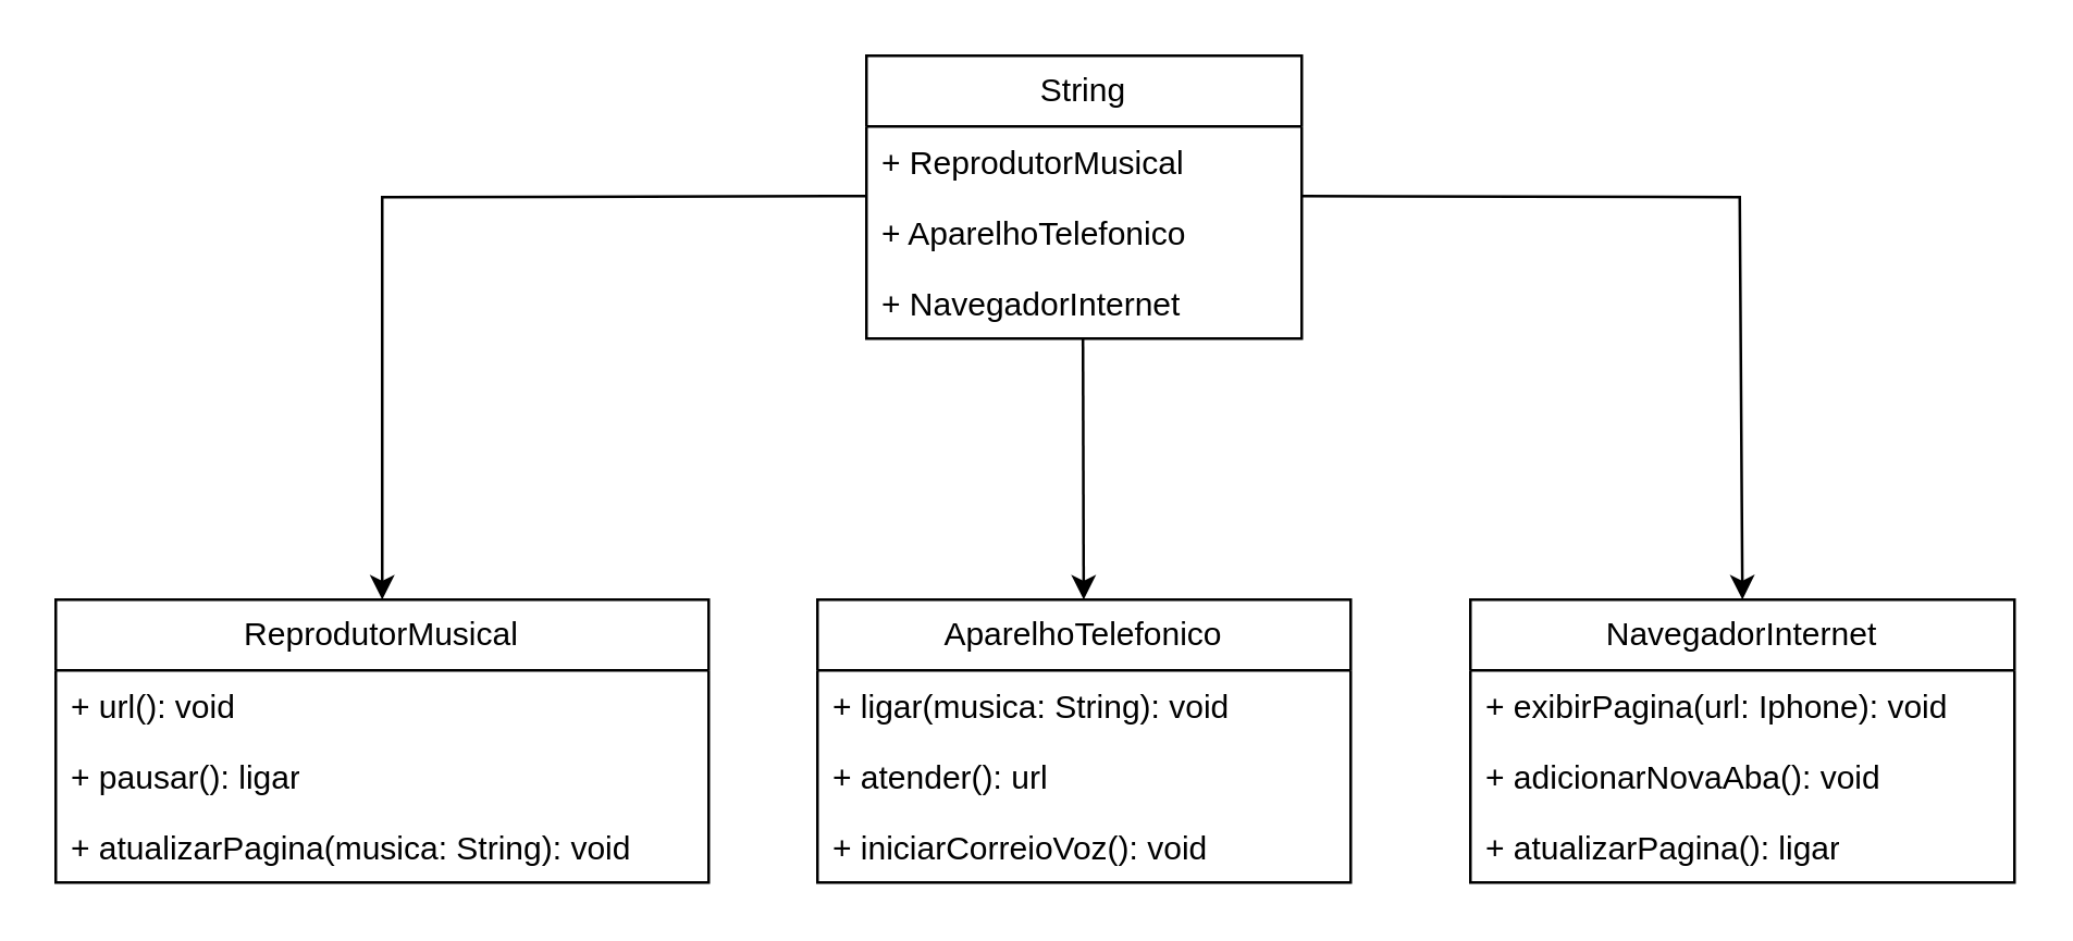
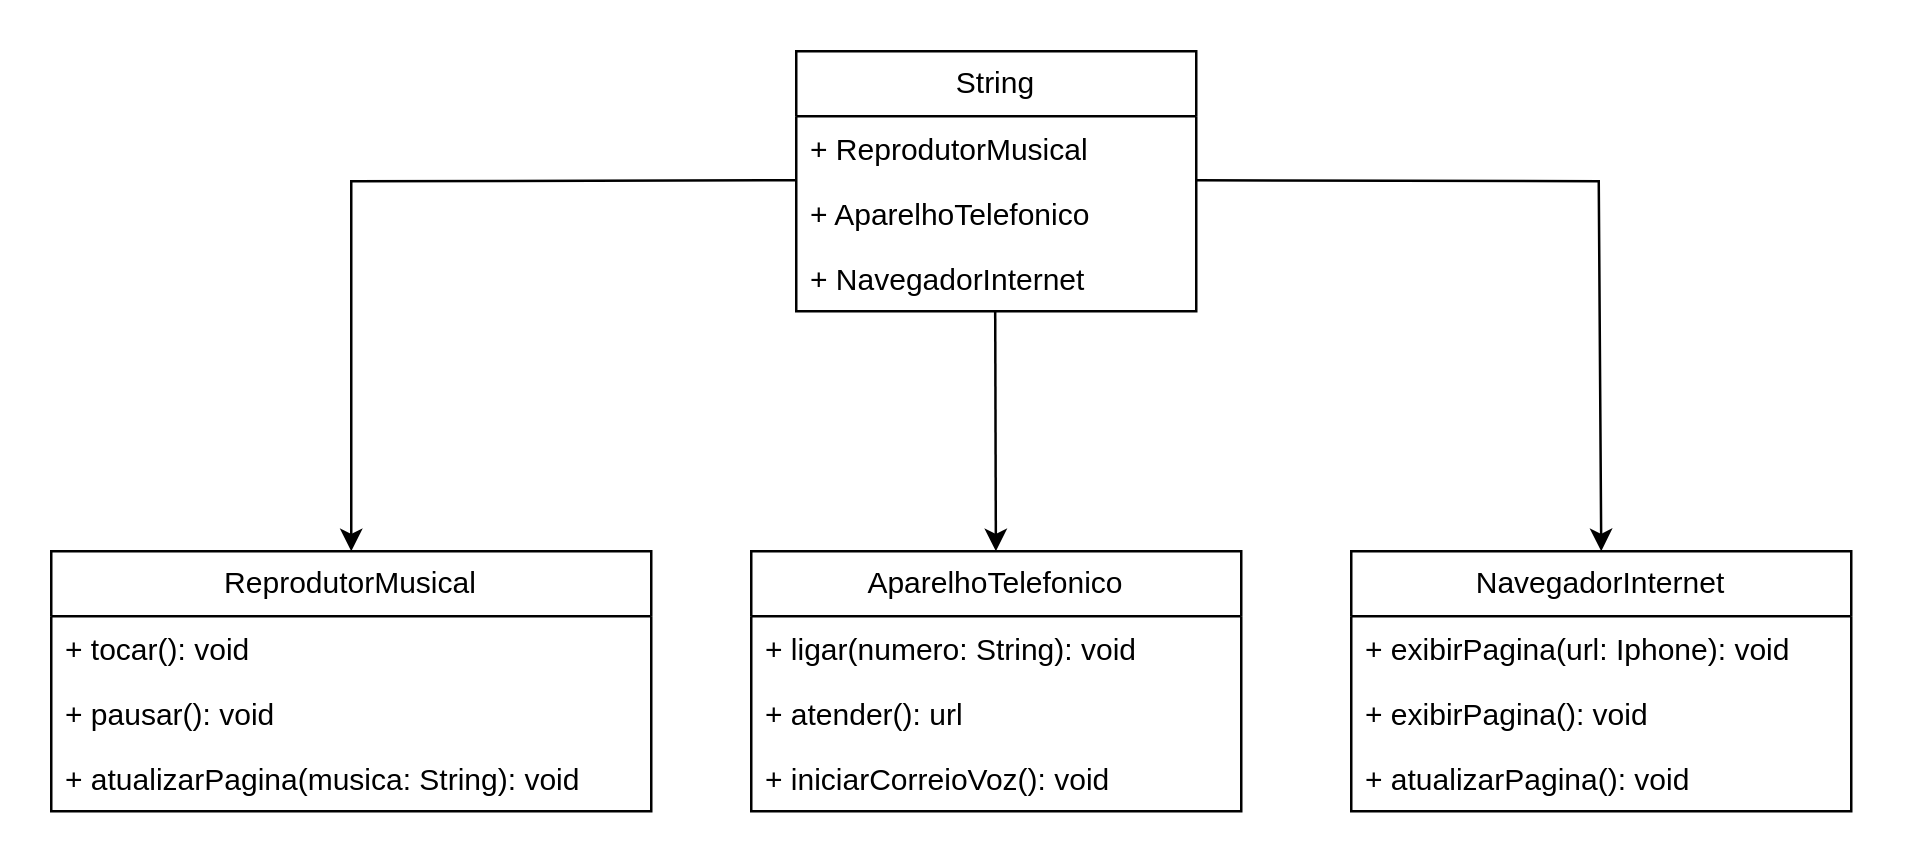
  <mxCell id="0" />
  <mxCell id="1" parent="0" />
  <mxCell id="2" value="ReprodutorMusical" style="swimlane;fontStyle=0;childLayout=stackLayout;horizontal=1;startSize=26;fillColor=none;horizontalStack=0;resizeParent=1;resizeParentMax=0;resizeLast=0;collapsible=1;marginBottom=0;whiteSpace=wrap;html=1;" parent="1" vertex="1"><mxGeometry x="20" y="220" width="240" height="104" as="geometry" /></mxCell>
- <mxCell id="3" value="+ url(): void" style="text;strokeColor=none;fillColor=none;align=left;verticalAlign=top;spacingLeft=4;spacingRight=4;overflow=hidden;rotatable=0;points=[[0,0.5],[1,0.5]];portConstraint=eastwest;whiteSpace=wrap;html=1;" parent="2" vertex="1"><mxGeometry y="26" width="240" height="26" as="geometry" /></mxCell>
- <mxCell id="4" value="+ pausar(): ligar" style="text;strokeColor=none;fillColor=none;align=left;verticalAlign=top;spacingLeft=4;spacingRight=4;overflow=hidden;rotatable=0;points=[[0,0.5],[1,0.5]];portConstraint=eastwest;whiteSpace=wrap;html=1;" parent="2" vertex="1"><mxGeometry y="52" width="240" height="26" as="geometry" /></mxCell>
+ <mxCell id="3" value="+ tocar(): void" style="text;strokeColor=none;fillColor=none;align=left;verticalAlign=top;spacingLeft=4;spacingRight=4;overflow=hidden;rotatable=0;points=[[0,0.5],[1,0.5]];portConstraint=eastwest;whiteSpace=wrap;html=1;" parent="2" vertex="1"><mxGeometry y="26" width="240" height="26" as="geometry" /></mxCell>
+ <mxCell id="4" value="+ pausar(): void" style="text;strokeColor=none;fillColor=none;align=left;verticalAlign=top;spacingLeft=4;spacingRight=4;overflow=hidden;rotatable=0;points=[[0,0.5],[1,0.5]];portConstraint=eastwest;whiteSpace=wrap;html=1;" parent="2" vertex="1"><mxGeometry y="52" width="240" height="26" as="geometry" /></mxCell>
  <mxCell id="5" value="+ atualizarPagina(musica: String): void" style="text;strokeColor=none;fillColor=none;align=left;verticalAlign=top;spacingLeft=4;spacingRight=4;overflow=hidden;rotatable=0;points=[[0,0.5],[1,0.5]];portConstraint=eastwest;whiteSpace=wrap;html=1;" parent="2" vertex="1"><mxGeometry y="78" width="240" height="26" as="geometry" /></mxCell>
  <mxCell id="6" value="AparelhoTelefonico" style="swimlane;fontStyle=0;childLayout=stackLayout;horizontal=1;startSize=26;fillColor=none;horizontalStack=0;resizeParent=1;resizeParentMax=0;resizeLast=0;collapsible=1;marginBottom=0;whiteSpace=wrap;html=1;" parent="1" vertex="1"><mxGeometry x="300" y="220" width="196" height="104" as="geometry" /></mxCell>
- <mxCell id="7" value="+ ligar(musica: String): void" style="text;strokeColor=none;fillColor=none;align=left;verticalAlign=top;spacingLeft=4;spacingRight=4;overflow=hidden;rotatable=0;points=[[0,0.5],[1,0.5]];portConstraint=eastwest;whiteSpace=wrap;html=1;" parent="6" vertex="1"><mxGeometry y="26" width="196" height="26" as="geometry" /></mxCell>
+ <mxCell id="7" value="+ ligar(numero: String): void" style="text;strokeColor=none;fillColor=none;align=left;verticalAlign=top;spacingLeft=4;spacingRight=4;overflow=hidden;rotatable=0;points=[[0,0.5],[1,0.5]];portConstraint=eastwest;whiteSpace=wrap;html=1;" parent="6" vertex="1"><mxGeometry y="26" width="196" height="26" as="geometry" /></mxCell>
  <mxCell id="8" value="+ atender(): url" style="text;strokeColor=none;fillColor=none;align=left;verticalAlign=top;spacingLeft=4;spacingRight=4;overflow=hidden;rotatable=0;points=[[0,0.5],[1,0.5]];portConstraint=eastwest;whiteSpace=wrap;html=1;" parent="6" vertex="1"><mxGeometry y="52" width="196" height="26" as="geometry" /></mxCell>
  <mxCell id="9" value="+ iniciarCorreioVoz(): void" style="text;strokeColor=none;fillColor=none;align=left;verticalAlign=top;spacingLeft=4;spacingRight=4;overflow=hidden;rotatable=0;points=[[0,0.5],[1,0.5]];portConstraint=eastwest;whiteSpace=wrap;html=1;" parent="6" vertex="1"><mxGeometry y="78" width="196" height="26" as="geometry" /></mxCell>
  <mxCell id="10" value="NavegadorInternet" style="swimlane;fontStyle=0;childLayout=stackLayout;horizontal=1;startSize=26;fillColor=none;horizontalStack=0;resizeParent=1;resizeParentMax=0;resizeLast=0;collapsible=1;marginBottom=0;whiteSpace=wrap;html=1;" parent="1" vertex="1"><mxGeometry x="540" y="220" width="200" height="104" as="geometry" /></mxCell>
  <mxCell id="11" value="+ exibirPagina(url: Iphone): void" style="text;strokeColor=none;fillColor=none;align=left;verticalAlign=top;spacingLeft=4;spacingRight=4;overflow=hidden;rotatable=0;points=[[0,0.5],[1,0.5]];portConstraint=eastwest;whiteSpace=wrap;html=1;" parent="10" vertex="1"><mxGeometry y="26" width="200" height="26" as="geometry" /></mxCell>
- <mxCell id="12" value="+ adicionarNovaAba(): void" style="text;strokeColor=none;fillColor=none;align=left;verticalAlign=top;spacingLeft=4;spacingRight=4;overflow=hidden;rotatable=0;points=[[0,0.5],[1,0.5]];portConstraint=eastwest;whiteSpace=wrap;html=1;" parent="10" vertex="1"><mxGeometry y="52" width="200" height="26" as="geometry" /></mxCell>
- <mxCell id="13" value="+ atualizarPagina(): ligar" style="text;strokeColor=none;fillColor=none;align=left;verticalAlign=top;spacingLeft=4;spacingRight=4;overflow=hidden;rotatable=0;points=[[0,0.5],[1,0.5]];portConstraint=eastwest;whiteSpace=wrap;html=1;" parent="10" vertex="1"><mxGeometry y="78" width="200" height="26" as="geometry" /></mxCell>
+ <mxCell id="12" value="+ exibirPagina(): void" style="text;strokeColor=none;fillColor=none;align=left;verticalAlign=top;spacingLeft=4;spacingRight=4;overflow=hidden;rotatable=0;points=[[0,0.5],[1,0.5]];portConstraint=eastwest;whiteSpace=wrap;html=1;" parent="10" vertex="1"><mxGeometry y="52" width="200" height="26" as="geometry" /></mxCell>
+ <mxCell id="13" value="+ atualizarPagina(): void" style="text;strokeColor=none;fillColor=none;align=left;verticalAlign=top;spacingLeft=4;spacingRight=4;overflow=hidden;rotatable=0;points=[[0,0.5],[1,0.5]];portConstraint=eastwest;whiteSpace=wrap;html=1;" parent="10" vertex="1"><mxGeometry y="78" width="200" height="26" as="geometry" /></mxCell>
  <mxCell id="14" value="String" style="swimlane;fontStyle=0;childLayout=stackLayout;horizontal=1;startSize=26;fillColor=none;horizontalStack=0;resizeParent=1;resizeParentMax=0;resizeLast=0;collapsible=1;marginBottom=0;whiteSpace=wrap;html=1;" parent="1" vertex="1"><mxGeometry x="318" y="20" width="160" height="104" as="geometry" /></mxCell>
  <mxCell id="15" value="+ ReprodutorMusical" style="text;strokeColor=none;fillColor=none;align=left;verticalAlign=top;spacingLeft=4;spacingRight=4;overflow=hidden;rotatable=0;points=[[0,0.5],[1,0.5]];portConstraint=eastwest;whiteSpace=wrap;html=1;" parent="14" vertex="1"><mxGeometry y="26" width="160" height="26" as="geometry" /></mxCell>
  <mxCell id="16" value="+ AparelhoTelefonico" style="text;strokeColor=none;fillColor=none;align=left;verticalAlign=top;spacingLeft=4;spacingRight=4;overflow=hidden;rotatable=0;points=[[0,0.5],[1,0.5]];portConstraint=eastwest;whiteSpace=wrap;html=1;" parent="14" vertex="1"><mxGeometry y="52" width="160" height="26" as="geometry" /></mxCell>
  <mxCell id="17" value="+ NavegadorInternet" style="text;strokeColor=none;fillColor=none;align=left;verticalAlign=top;spacingLeft=4;spacingRight=4;overflow=hidden;rotatable=0;points=[[0,0.5],[1,0.5]];portConstraint=eastwest;whiteSpace=wrap;html=1;" parent="14" vertex="1"><mxGeometry y="78" width="160" height="26" as="geometry" /></mxCell>
  <mxCell id="18" value="" style="endArrow=classic;html=1;rounded=0;" parent="1" target="6" edge="1"><mxGeometry width="50" height="50" relative="1" as="geometry"><mxPoint x="397.58" y="124" as="sourcePoint" /><mxPoint x="398" y="210" as="targetPoint" /></mxGeometry></mxCell>
  <mxCell id="19" value="" style="endArrow=classic;html=1;rounded=0;" parent="1" edge="1"><mxGeometry width="50" height="50" relative="1" as="geometry"><mxPoint x="478" y="71.58" as="sourcePoint" /><mxPoint x="640" y="220" as="targetPoint" /><Array as="points"><mxPoint x="639" y="72" /></Array></mxGeometry></mxCell>
  <mxCell id="20" value="" style="endArrow=classic;html=1;rounded=0;entryX=0.5;entryY=0;entryDx=0;entryDy=0;" parent="1" target="2" edge="1"><mxGeometry width="50" height="50" relative="1" as="geometry"><mxPoint x="318" y="71.58" as="sourcePoint" /><mxPoint x="156" y="220" as="targetPoint" /><Array as="points"><mxPoint x="140" y="72" /></Array></mxGeometry></mxCell>
